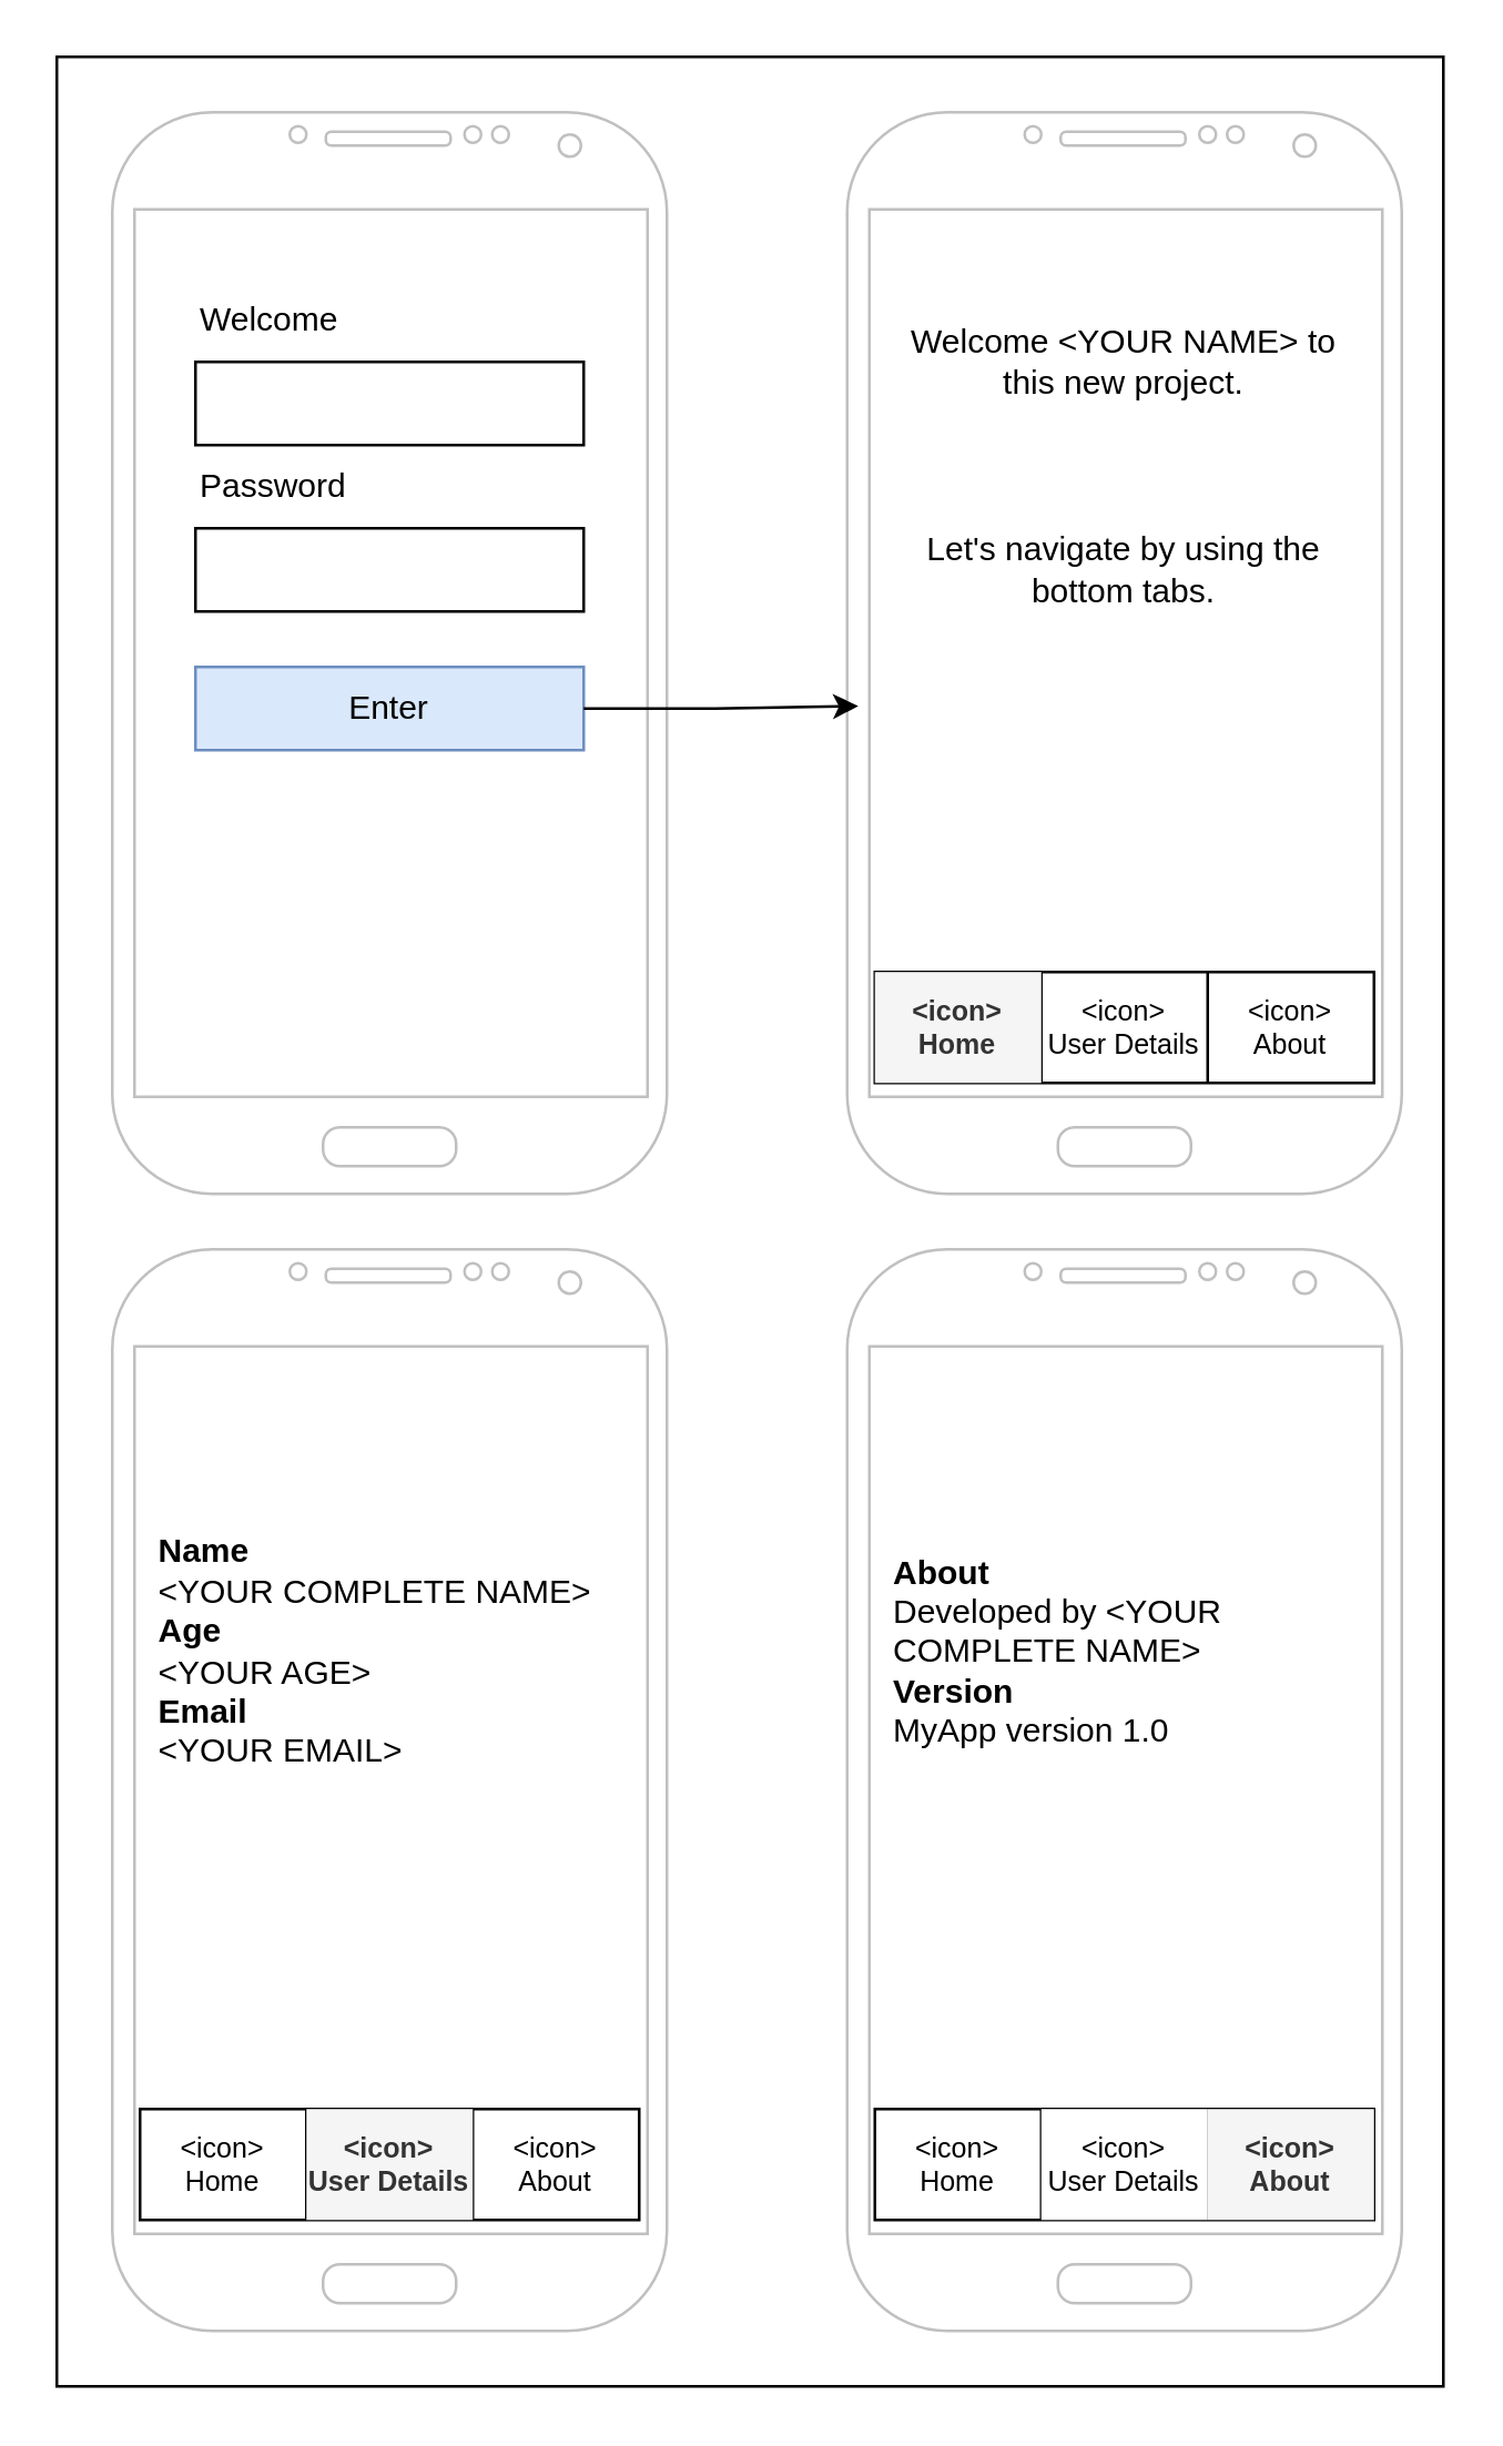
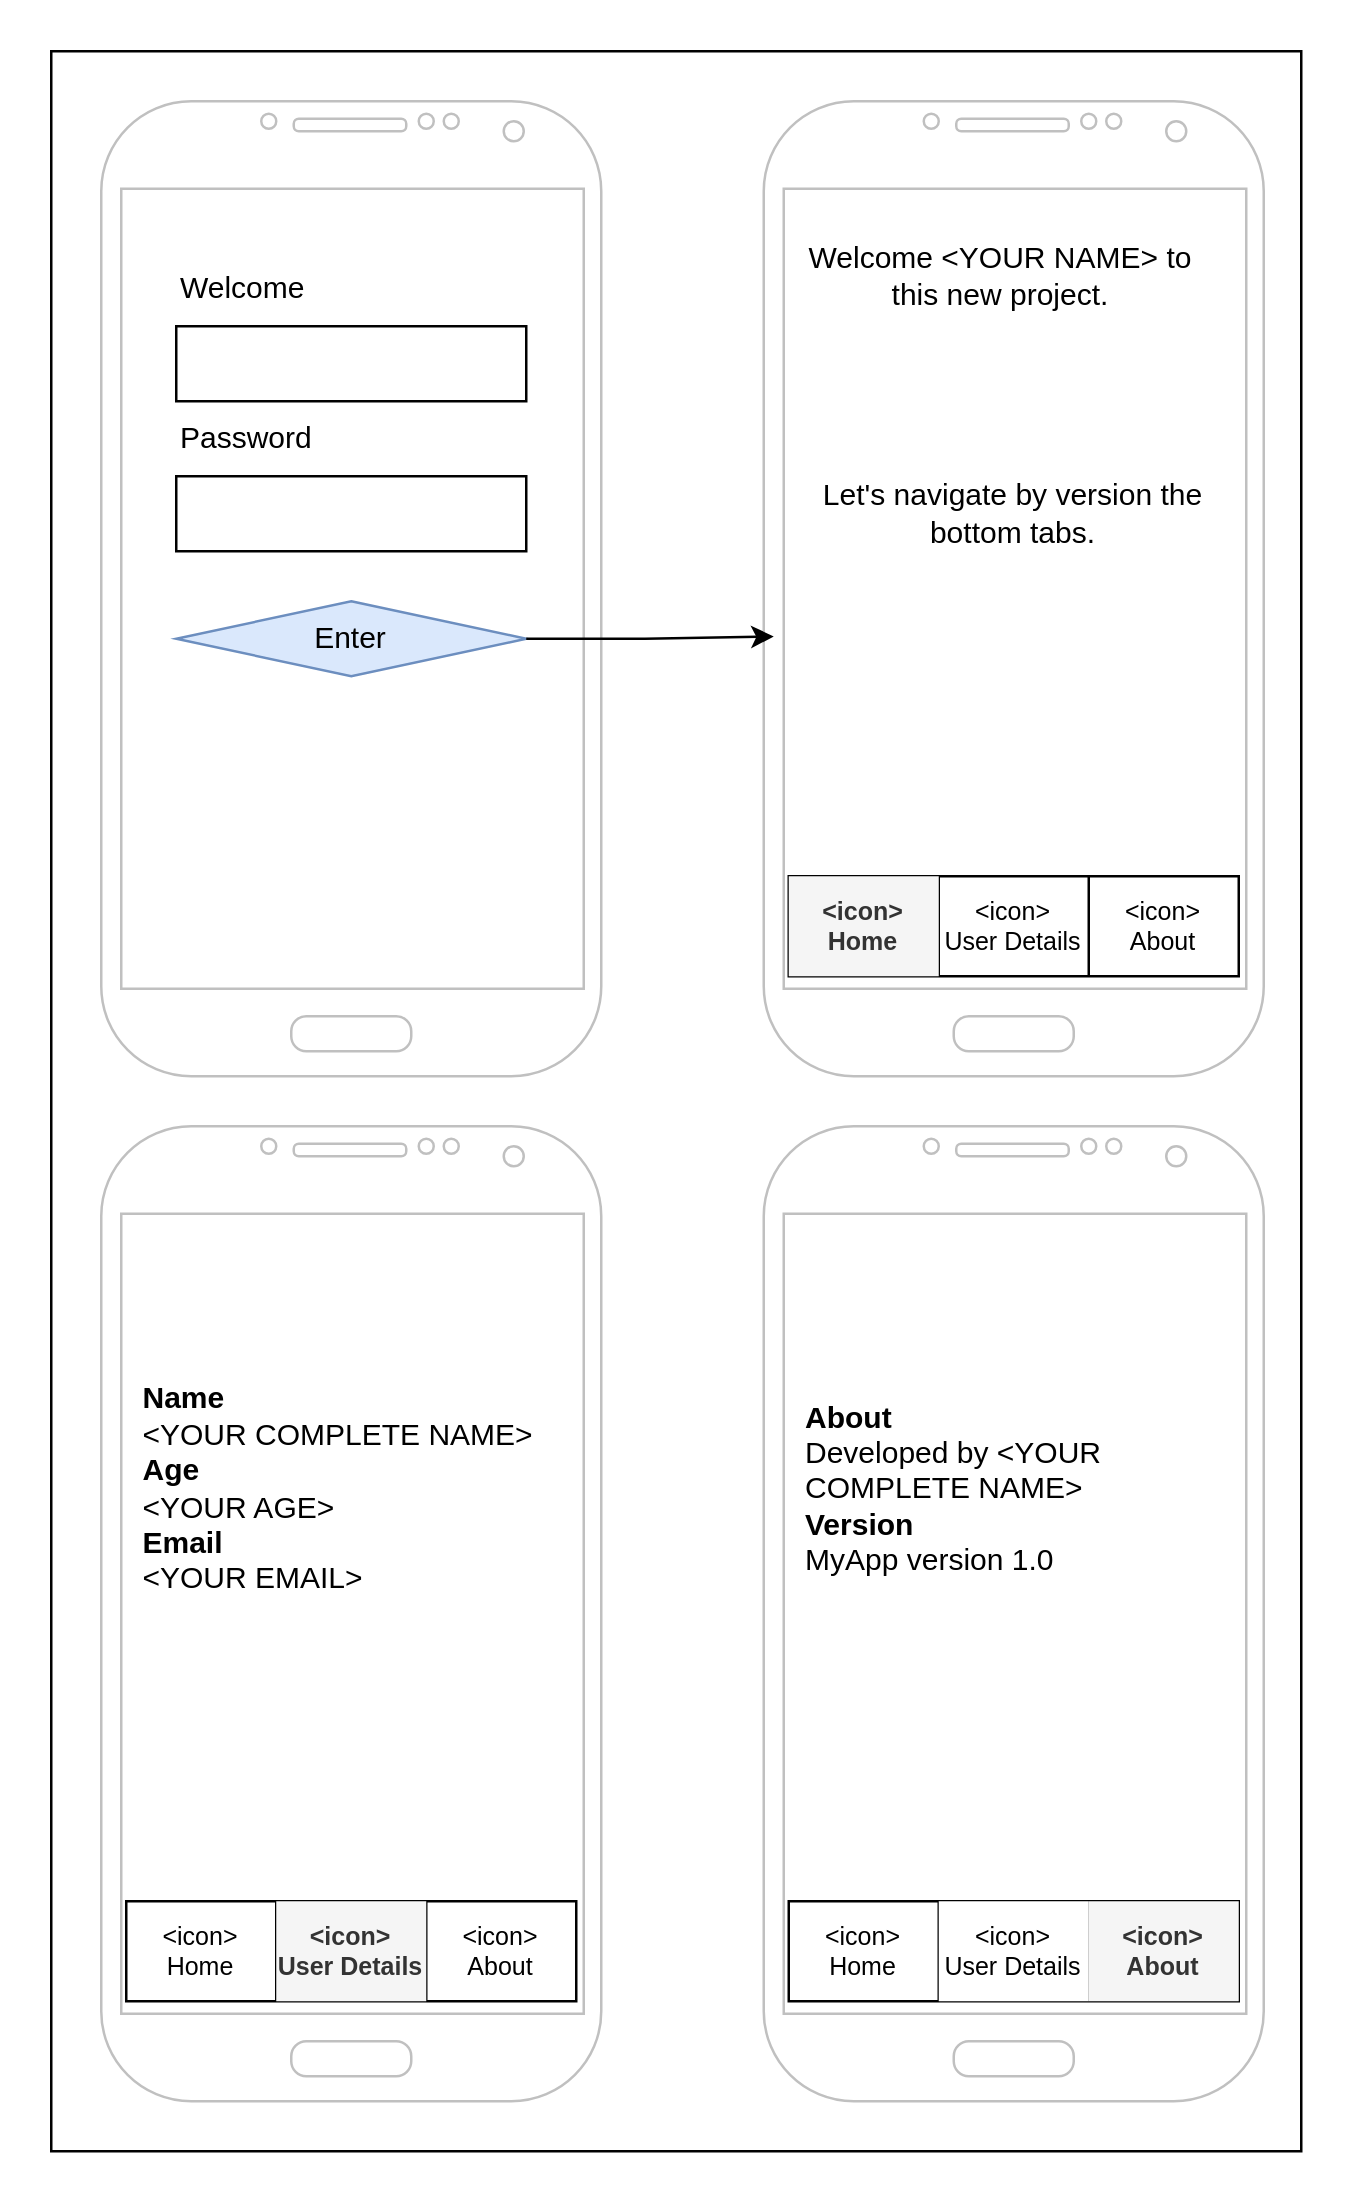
  <mxCell id="0" />
  <mxCell id="1" parent="0" />
  <mxCell id="2" value="" style="rounded=0;whiteSpace=wrap;html=1;" vertex="1" parent="1"><mxGeometry x="20" y="20" width="500" height="840" as="geometry" /></mxCell>
  <mxCell id="3" value="" style="verticalLabelPosition=bottom;verticalAlign=top;html=1;shadow=0;dashed=0;strokeWidth=1;shape=mxgraph.android.phone2;strokeColor=#c0c0c0;" parent="1" vertex="1"><mxGeometry x="40" y="40" width="200" height="390" as="geometry" /></mxCell>
  <mxCell id="4" value="" style="rounded=0;whiteSpace=wrap;html=1;" parent="1" vertex="1"><mxGeometry x="70" y="130" width="140" height="30" as="geometry" /></mxCell>
  <mxCell id="5" value="Welcome" style="text;html=1;align=left;verticalAlign=middle;whiteSpace=wrap;rounded=0;" parent="1" vertex="1"><mxGeometry x="70" y="100" width="60" height="30" as="geometry" /></mxCell>
  <mxCell id="6" value="" style="rounded=0;whiteSpace=wrap;html=1;" parent="1" vertex="1"><mxGeometry x="70" y="190" width="140" height="30" as="geometry" /></mxCell>
  <mxCell id="7" value="Password" style="text;html=1;align=left;verticalAlign=middle;whiteSpace=wrap;rounded=0;" parent="1" vertex="1"><mxGeometry x="70" y="160" width="60" height="30" as="geometry" /></mxCell>
- <mxCell id="8" value="Enter" style="rounded=0;whiteSpace=wrap;html=1;fillColor=#dae8fc;strokeColor=#6c8ebf;" parent="1" vertex="1"><mxGeometry x="70" y="240" width="140" height="30" as="geometry" /></mxCell>
+ <mxCell id="8" value="Enter" style="rhombus;whiteSpace=wrap;html=1;fillColor=#dae8fc;strokeColor=#6c8ebf;" parent="1" vertex="1"><mxGeometry x="70" y="240" width="140" height="30" as="geometry" /></mxCell>
  <mxCell id="9" value="" style="verticalLabelPosition=bottom;verticalAlign=top;html=1;shadow=0;dashed=0;strokeWidth=1;shape=mxgraph.android.phone2;strokeColor=#c0c0c0;" parent="1" vertex="1"><mxGeometry x="305" y="40" width="200" height="390" as="geometry" /></mxCell>
  <mxCell id="10" style="edgeStyle=orthogonalEdgeStyle;rounded=0;orthogonalLoop=1;jettySize=auto;html=1;entryX=0.02;entryY=0.549;entryDx=0;entryDy=0;entryPerimeter=0;" parent="1" source="8" target="9" edge="1"><mxGeometry relative="1" as="geometry" /></mxCell>
  <mxCell id="11" value="" style="shape=table;startSize=0;container=1;collapsible=0;childLayout=tableLayout;fontSize=14;" parent="1" vertex="1"><mxGeometry x="315" y="350" width="180" height="40" as="geometry" /></mxCell>
  <mxCell id="12" value="" style="shape=tableRow;horizontal=0;startSize=0;swimlaneHead=0;swimlaneBody=0;strokeColor=inherit;top=0;left=0;bottom=0;right=0;collapsible=0;dropTarget=0;fillColor=none;points=[[0,0.5],[1,0.5]];portConstraint=eastwest;fontSize=16;" parent="11" vertex="1"><mxGeometry width="180" height="40" as="geometry" /></mxCell>
  <mxCell id="13" value="&amp;lt;icon&amp;gt;&lt;br&gt;Home" style="shape=partialRectangle;html=1;whiteSpace=wrap;connectable=0;strokeColor=#666666;overflow=hidden;fillColor=#f5f5f5;top=0;left=0;bottom=0;right=0;pointerEvents=1;fontSize=10;fontStyle=1;fontColor=#333333;" parent="12" vertex="1"><mxGeometry width="60" height="40" as="geometry"><mxRectangle width="60" height="40" as="alternateBounds" /></mxGeometry></mxCell>
  <mxCell id="14" value="&amp;lt;icon&amp;gt;&lt;br&gt;User Details" style="shape=partialRectangle;html=1;whiteSpace=wrap;connectable=0;strokeColor=inherit;overflow=hidden;fillColor=none;top=0;left=0;bottom=0;right=0;pointerEvents=1;fontSize=10;" parent="12" vertex="1"><mxGeometry x="60" width="60" height="40" as="geometry"><mxRectangle width="60" height="40" as="alternateBounds" /></mxGeometry></mxCell>
  <mxCell id="15" value="&amp;lt;icon&amp;gt;&lt;br&gt;About" style="shape=partialRectangle;html=1;whiteSpace=wrap;connectable=0;strokeColor=inherit;overflow=hidden;fillColor=none;top=0;left=0;bottom=0;right=0;pointerEvents=1;fontSize=10;" parent="12" vertex="1"><mxGeometry x="120" width="60" height="40" as="geometry"><mxRectangle width="60" height="40" as="alternateBounds" /></mxGeometry></mxCell>
- <mxCell id="16" value="Welcome &amp;lt;YOUR NAME&amp;gt; to this new project." style="text;html=1;align=center;verticalAlign=middle;whiteSpace=wrap;rounded=0;" parent="1" vertex="1"><mxGeometry x="320" y="100" width="170" height="60" as="geometry" /></mxCell>
- <mxCell id="17" value="Let's navigate by using the bottom tabs." style="text;html=1;align=center;verticalAlign=middle;whiteSpace=wrap;rounded=0;" parent="1" vertex="1"><mxGeometry x="320" y="175" width="170" height="60" as="geometry" /></mxCell>
+ <mxCell id="16" value="Welcome &amp;lt;YOUR NAME&amp;gt; to this new project." style="text;html=1;align=center;verticalAlign=middle;whiteSpace=wrap;rounded=0;" parent="1" vertex="1"><mxGeometry x="315" y="80" width="170" height="60" as="geometry" /></mxCell>
+ <mxCell id="17" value="Let's navigate by version the bottom tabs." style="text;html=1;align=center;verticalAlign=middle;whiteSpace=wrap;rounded=0;" parent="1" vertex="1"><mxGeometry x="320" y="175" width="170" height="60" as="geometry" /></mxCell>
  <mxCell id="18" value="" style="verticalLabelPosition=bottom;verticalAlign=top;html=1;shadow=0;dashed=0;strokeWidth=1;shape=mxgraph.android.phone2;strokeColor=#c0c0c0;" parent="1" vertex="1"><mxGeometry x="40" y="450" width="200" height="390" as="geometry" /></mxCell>
  <mxCell id="19" value="" style="shape=table;startSize=0;container=1;collapsible=0;childLayout=tableLayout;fontSize=14;" parent="1" vertex="1"><mxGeometry x="50" y="760" width="180" height="40" as="geometry" /></mxCell>
  <mxCell id="20" value="" style="shape=tableRow;horizontal=0;startSize=0;swimlaneHead=0;swimlaneBody=0;strokeColor=inherit;top=0;left=0;bottom=0;right=0;collapsible=0;dropTarget=0;fillColor=none;points=[[0,0.5],[1,0.5]];portConstraint=eastwest;fontSize=16;" parent="19" vertex="1"><mxGeometry width="180" height="40" as="geometry" /></mxCell>
  <mxCell id="21" value="&amp;lt;icon&amp;gt;&lt;br&gt;Home" style="shape=partialRectangle;html=1;whiteSpace=wrap;connectable=0;strokeColor=inherit;overflow=hidden;fillColor=none;top=0;left=0;bottom=0;right=0;pointerEvents=1;fontSize=10;fontStyle=0" parent="20" vertex="1"><mxGeometry width="60" height="40" as="geometry"><mxRectangle width="60" height="40" as="alternateBounds" /></mxGeometry></mxCell>
  <mxCell id="22" value="&amp;lt;icon&amp;gt;&lt;br&gt;User Details" style="shape=partialRectangle;html=1;whiteSpace=wrap;connectable=0;strokeColor=#666666;overflow=hidden;fillColor=#f5f5f5;top=0;left=0;bottom=0;right=0;pointerEvents=1;fontSize=10;fontStyle=1;fontColor=#333333;" parent="20" vertex="1"><mxGeometry x="60" width="60" height="40" as="geometry"><mxRectangle width="60" height="40" as="alternateBounds" /></mxGeometry></mxCell>
  <mxCell id="23" value="&amp;lt;icon&amp;gt;&lt;br&gt;About" style="shape=partialRectangle;html=1;whiteSpace=wrap;connectable=0;strokeColor=inherit;overflow=hidden;fillColor=none;top=0;left=0;bottom=0;right=0;pointerEvents=1;fontSize=10;" parent="20" vertex="1"><mxGeometry x="120" width="60" height="40" as="geometry"><mxRectangle width="60" height="40" as="alternateBounds" /></mxGeometry></mxCell>
  <mxCell id="24" value="&lt;b&gt;Name&lt;/b&gt;&lt;br&gt;&lt;div style=&quot;&quot;&gt;&lt;span style=&quot;background-color: initial;&quot;&gt;&amp;lt;YOUR COMPLETE NAME&amp;gt;&lt;/span&gt;&lt;/div&gt;&lt;div style=&quot;&quot;&gt;&lt;b style=&quot;border-color: var(--border-color);&quot;&gt;Age&lt;/b&gt;&lt;br style=&quot;border-color: var(--border-color);&quot;&gt;&lt;div style=&quot;border-color: var(--border-color);&quot;&gt;&amp;lt;YOUR AGE&amp;gt;&lt;/div&gt;&lt;div style=&quot;border-color: var(--border-color);&quot;&gt;&lt;b style=&quot;border-color: var(--border-color);&quot;&gt;Email&lt;/b&gt;&lt;br style=&quot;border-color: var(--border-color);&quot;&gt;&lt;div style=&quot;border-color: var(--border-color);&quot;&gt;&amp;lt;YOUR EMAIL&amp;gt;&lt;/div&gt;&lt;/div&gt;&lt;/div&gt;" style="text;html=1;align=left;verticalAlign=middle;whiteSpace=wrap;rounded=0;spacing=2;" parent="1" vertex="1"><mxGeometry x="55" y="510" width="170" height="170" as="geometry" /></mxCell>
  <mxCell id="25" value="" style="verticalLabelPosition=bottom;verticalAlign=top;html=1;shadow=0;dashed=0;strokeWidth=1;shape=mxgraph.android.phone2;strokeColor=#c0c0c0;" parent="1" vertex="1"><mxGeometry x="305" y="450" width="200" height="390" as="geometry" /></mxCell>
  <mxCell id="26" value="" style="shape=table;startSize=0;container=1;collapsible=0;childLayout=tableLayout;fontSize=14;" parent="1" vertex="1"><mxGeometry x="315" y="760" width="180" height="40" as="geometry" /></mxCell>
  <mxCell id="27" value="" style="shape=tableRow;horizontal=0;startSize=0;swimlaneHead=0;swimlaneBody=0;strokeColor=inherit;top=0;left=0;bottom=0;right=0;collapsible=0;dropTarget=0;fillColor=none;points=[[0,0.5],[1,0.5]];portConstraint=eastwest;fontSize=16;" parent="26" vertex="1"><mxGeometry width="180" height="40" as="geometry" /></mxCell>
  <mxCell id="28" value="&amp;lt;icon&amp;gt;&lt;br&gt;Home" style="shape=partialRectangle;html=1;whiteSpace=wrap;connectable=0;strokeColor=inherit;overflow=hidden;fillColor=none;top=0;left=0;bottom=0;right=0;pointerEvents=1;fontSize=10;fontStyle=0" parent="27" vertex="1"><mxGeometry width="60" height="40" as="geometry"><mxRectangle width="60" height="40" as="alternateBounds" /></mxGeometry></mxCell>
  <mxCell id="29" value="&amp;lt;icon&amp;gt;&lt;br&gt;User Details" style="shape=partialRectangle;html=1;whiteSpace=wrap;connectable=0;overflow=hidden;top=0;left=0;bottom=0;right=0;pointerEvents=1;fontSize=10;fontStyle=0;" parent="27" vertex="1"><mxGeometry x="60" width="60" height="40" as="geometry"><mxRectangle width="60" height="40" as="alternateBounds" /></mxGeometry></mxCell>
  <mxCell id="30" value="&amp;lt;icon&amp;gt;&lt;br&gt;About" style="shape=partialRectangle;html=1;whiteSpace=wrap;connectable=0;strokeColor=#666666;overflow=hidden;fillColor=#f5f5f5;top=0;left=0;bottom=0;right=0;pointerEvents=1;fontSize=10;fontStyle=1;fontColor=#333333;" parent="27" vertex="1"><mxGeometry x="120" width="60" height="40" as="geometry"><mxRectangle width="60" height="40" as="alternateBounds" /></mxGeometry></mxCell>
  <mxCell id="31" value="&lt;b&gt;About&lt;/b&gt;&lt;br&gt;&lt;div style=&quot;&quot;&gt;&lt;span style=&quot;background-color: initial;&quot;&gt;Developed by &amp;lt;YOUR COMPLETE NAME&amp;gt;&lt;/span&gt;&lt;/div&gt;&lt;div style=&quot;&quot;&gt;&lt;b style=&quot;border-color: var(--border-color);&quot;&gt;Version&lt;/b&gt;&lt;br style=&quot;border-color: var(--border-color);&quot;&gt;&lt;div style=&quot;border-color: var(--border-color);&quot;&gt;MyApp version 1.0&lt;/div&gt;&lt;/div&gt;" style="text;html=1;align=left;verticalAlign=middle;whiteSpace=wrap;rounded=0;spacing=2;" parent="1" vertex="1"><mxGeometry x="320" y="510" width="170" height="170" as="geometry" /></mxCell>
